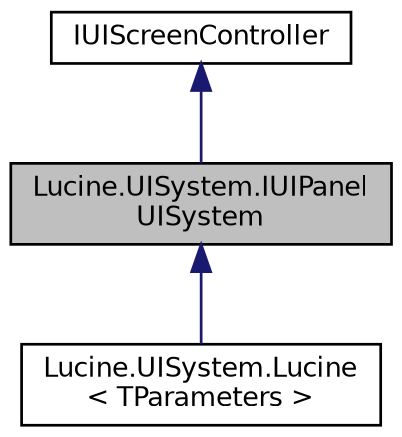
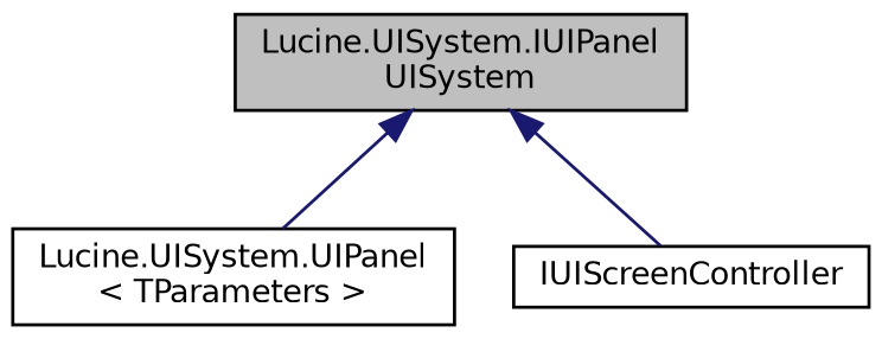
  digraph {
    node [color=black fillcolor=white fontname=Helvetica fontsize=10 shape=record style=filled]
    edge [color=midnightblue dir=back fontname=Helvetica fontsize=10 labelfontname=Helvetica labelfontsize=10 style=solid]
    n1 [fillcolor=grey75 fontcolor=black height=0.2 label="Lucine.UISystem.IUIPanel\lUISystem" width=0.4]
-   n2 [height=0.2 label="Lucine.UISystem.Lucine\l\< TParameters \>" width=0.4]
+   n2 [height=0.2 label="Lucine.UISystem.UIPanel\l\< TParameters \>" width=0.4]
    n3 [height=0.2 label=IUIScreenController width=0.4]
    n1 -> n2
-   n3 -> n1
+   n1 -> n3
  }
